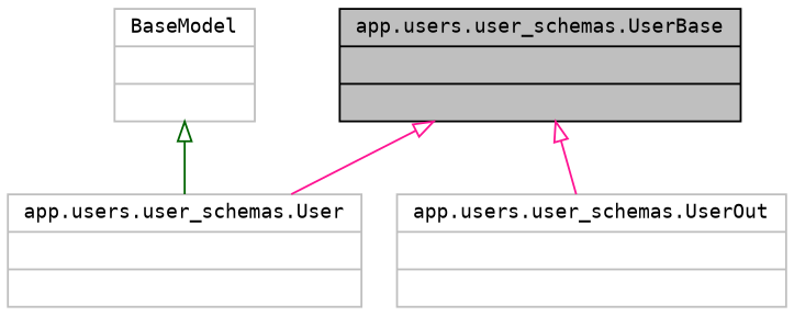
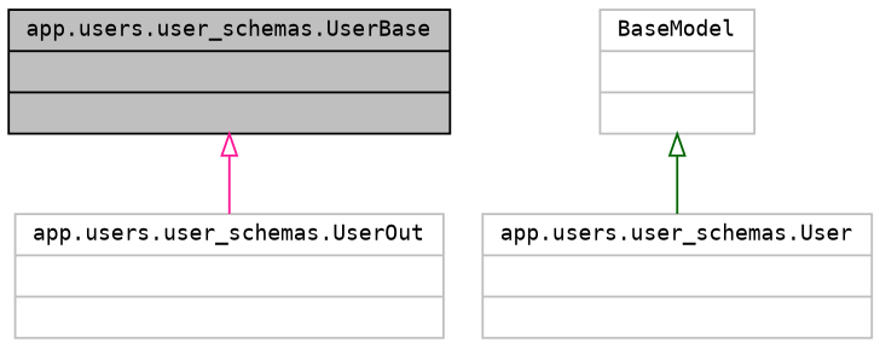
  digraph {
    fontname="DejaVu Sans Mono"
    node [color=grey75 fillcolor=white fontname="DejaVu Sans Mono" fontsize=10 shape=record style=filled]
    edge [arrowtail=onormal color=deeppink dir=back fontname="DejaVu Sans Mono" fontsize=10 labelfontname=Helvetica labelfontsize=10 style=solid]
    n1 [color=black fillcolor=grey75 fontcolor=black height=0.2 label="{app.users.user_schemas.UserBase\n||}" width=0.4]
    n2 [height=0.2 label="{app.users.user_schemas.User\n||}" width=0.4]
    n3 [height=0.2 label="{app.users.user_schemas.UserOut\n||}" width=0.4]
    n4 [height=0.2 label="{BaseModel\n||}" width=0.4]
-   n1 -> n2
    n1 -> n3
    n4 -> n2 [color=darkgreen]
  }
